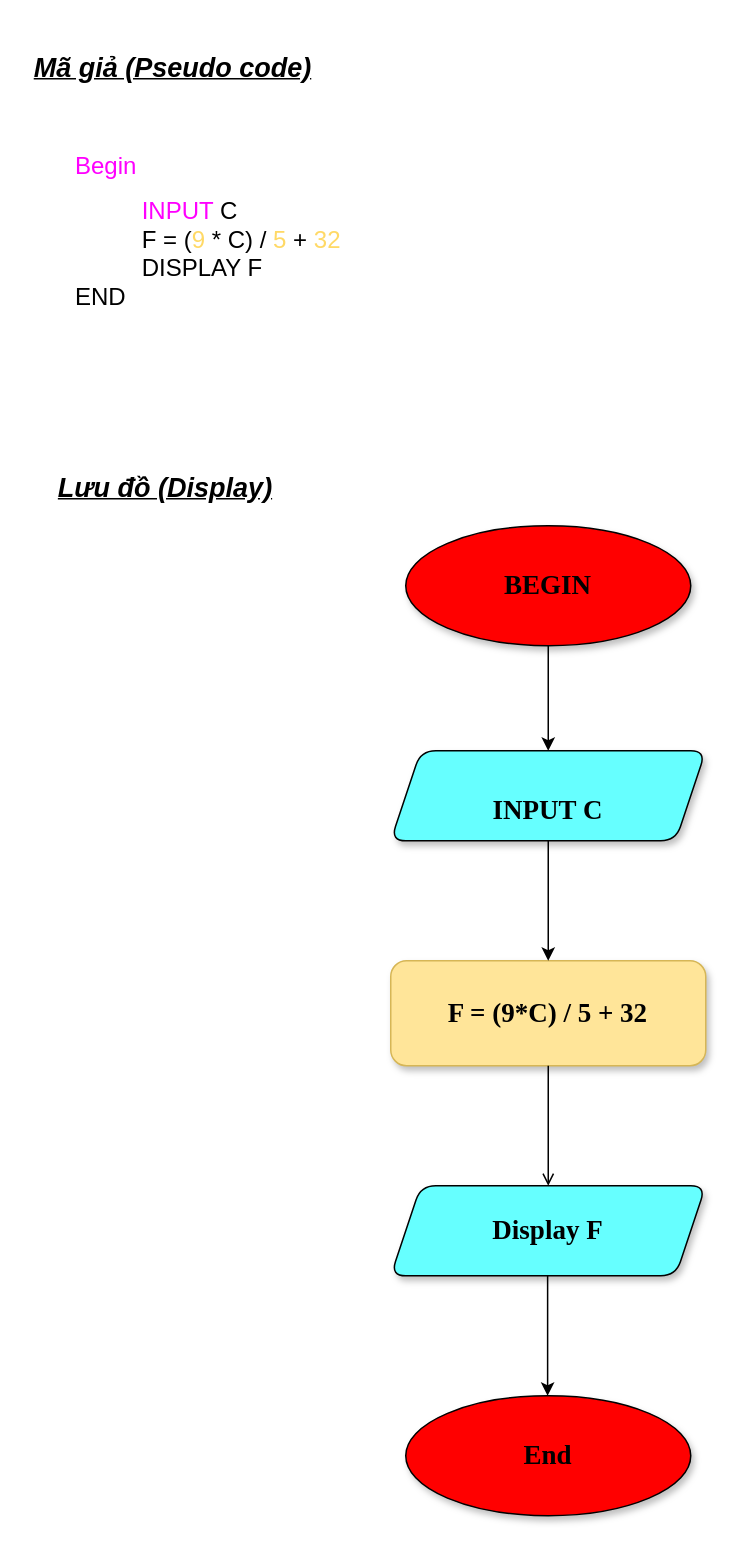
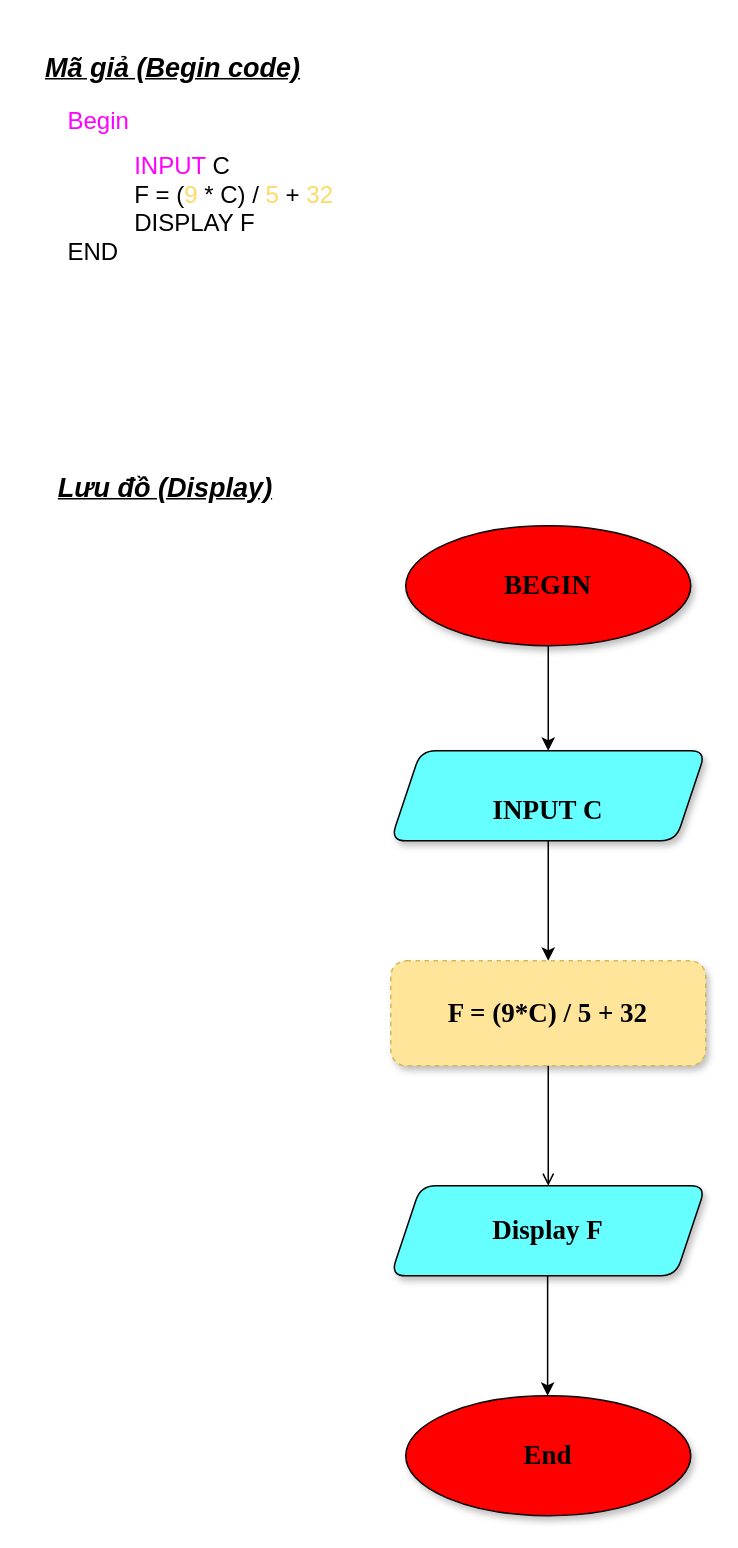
  <mxCell id="0" />
  <mxCell id="1" parent="0" />
  <mxCell id="2" value="" style="ellipse;whiteSpace=wrap;html=1;fillColor=#FF0000;shadow=1;sketch=0;" vertex="1" parent="1"><mxGeometry x="270" y="350" width="190" height="80" as="geometry" /></mxCell>
  <mxCell id="3" value="&lt;h2&gt;&lt;font face=&quot;Times New Roman&quot;&gt;BEGIN&lt;/font&gt;&lt;/h2&gt;" style="text;html=1;strokeColor=none;fillColor=none;align=center;verticalAlign=middle;whiteSpace=wrap;rounded=0;glass=0;" vertex="1" parent="1"><mxGeometry x="290" y="365" width="150" height="50" as="geometry" /></mxCell>
  <mxCell id="4" value="" style="shape=parallelogram;perimeter=parallelogramPerimeter;whiteSpace=wrap;html=1;fixedSize=1;fillColor=#66FFFF;sketch=0;rounded=1;shadow=1;" vertex="1" parent="1"><mxGeometry x="260" y="500" width="210" height="60" as="geometry" /></mxCell>
  <mxCell id="5" value="&lt;h2&gt;&lt;font face=&quot;Times New Roman&quot;&gt;INPUT C&lt;/font&gt;&lt;/h2&gt;" style="text;html=1;strokeColor=none;fillColor=none;align=center;verticalAlign=middle;whiteSpace=wrap;rounded=0;shadow=1;glass=0;sketch=0;" vertex="1" parent="1"><mxGeometry x="320" y="525" width="90" height="30" as="geometry" /></mxCell>
- <mxCell id="6" value="&lt;h2&gt;&lt;font face=&quot;Times New Roman&quot; style=&quot;font-size: 18px&quot;&gt;F = (9*C) / 5 + 32&lt;/font&gt;&lt;/h2&gt;" style="rounded=1;whiteSpace=wrap;html=1;shadow=1;glass=0;sketch=0;strokeColor=#d6b656;fillColor=#FFE599;" vertex="1" parent="1"><mxGeometry x="260" y="640" width="210" height="70" as="geometry" /></mxCell>
+ <mxCell id="6" value="&lt;h2&gt;&lt;font face=&quot;Times New Roman&quot; style=&quot;font-size: 18px&quot;&gt;F = (9*C) / 5 + 32&lt;/font&gt;&lt;/h2&gt;" style="rounded=1;whiteSpace=wrap;html=1;shadow=1;glass=0;sketch=0;strokeColor=#d6b656;fillColor=#FFE599;dashed=1;" vertex="1" parent="1"><mxGeometry x="260" y="640" width="210" height="70" as="geometry" /></mxCell>
  <mxCell id="7" value="&lt;h2&gt;&lt;font face=&quot;Times New Roman&quot;&gt;Display F&lt;/font&gt;&lt;/h2&gt;" style="shape=parallelogram;perimeter=parallelogramPerimeter;whiteSpace=wrap;html=1;fixedSize=1;fillColor=#66FFFF;sketch=0;rounded=1;shadow=1;" vertex="1" parent="1"><mxGeometry x="260" y="790" width="210" height="60" as="geometry" /></mxCell>
  <mxCell id="8" value="&lt;h2&gt;&lt;font face=&quot;Times New Roman&quot;&gt;End&lt;/font&gt;&lt;/h2&gt;" style="ellipse;whiteSpace=wrap;html=1;fillColor=#FF0000;shadow=1;sketch=0;" vertex="1" parent="1"><mxGeometry x="270" y="930" width="190" height="80" as="geometry" /></mxCell>
  <mxCell id="9" value="" style="endArrow=classic;html=1;exitX=0.5;exitY=1;exitDx=0;exitDy=0;entryX=0.5;entryY=0;entryDx=0;entryDy=0;" edge="1" parent="1" source="2" target="4"><mxGeometry width="50" height="50" relative="1" as="geometry"><mxPoint x="400" y="490" as="sourcePoint" /><mxPoint x="450" y="440" as="targetPoint" /></mxGeometry></mxCell>
  <mxCell id="10" value="" style="endArrow=classic;html=1;exitX=0.5;exitY=1;exitDx=0;exitDy=0;sketch=0;entryX=0.5;entryY=0;entryDx=0;entryDy=0;" edge="1" parent="1" source="4" target="6"><mxGeometry width="50" height="50" relative="1" as="geometry"><mxPoint x="375" y="440" as="sourcePoint" /><mxPoint x="365" y="617" as="targetPoint" /></mxGeometry></mxCell>
  <mxCell id="11" value="" style="endArrow=open;html=1;exitX=0.5;exitY=1;exitDx=0;exitDy=0;sketch=0;entryX=0.5;entryY=0;entryDx=0;entryDy=0;" edge="1" parent="1" source="6" target="7"><mxGeometry width="50" height="50" relative="1" as="geometry"><mxPoint x="375" y="710" as="sourcePoint" /><mxPoint x="375" y="790" as="targetPoint" /></mxGeometry></mxCell>
  <mxCell id="12" value="" style="endArrow=classic;html=1;exitX=0.5;exitY=1;exitDx=0;exitDy=0;sketch=0;entryX=0.5;entryY=0;entryDx=0;entryDy=0;" edge="1" parent="1"><mxGeometry width="50" height="50" relative="1" as="geometry"><mxPoint x="364.58" y="850" as="sourcePoint" /><mxPoint x="364.58" y="930" as="targetPoint" /></mxGeometry></mxCell>
  <mxCell id="13" value="&lt;h2&gt;&lt;i&gt;&lt;u&gt;Lưu đồ (Display)&lt;/u&gt;&lt;/i&gt;&lt;/h2&gt;" style="text;html=1;strokeColor=none;fillColor=none;align=center;verticalAlign=middle;whiteSpace=wrap;rounded=0;shadow=1;glass=0;sketch=0;" vertex="1" parent="1"><mxGeometry x="20" y="300" width="180" height="50" as="geometry" /></mxCell>
- <mxCell id="14" value="&lt;h2&gt;&lt;i&gt;&lt;u&gt;Mã giả (Pseudo code)&lt;/u&gt;&lt;/i&gt;&lt;/h2&gt;" style="text;html=1;strokeColor=none;fillColor=none;align=center;verticalAlign=middle;whiteSpace=wrap;rounded=0;shadow=1;glass=0;sketch=0;" vertex="1" parent="1"><mxGeometry x="20" y="20" width="190" height="50" as="geometry" /></mxCell>
- <mxCell id="15" value="&lt;h1 style=&quot;font-size: 16px&quot;&gt;&lt;span style=&quot;font-weight: normal&quot;&gt;&lt;font style=&quot;font-size: 16px&quot; color=&quot;#ff00ff&quot;&gt;Begin&lt;/font&gt;&lt;/span&gt;&lt;/h1&gt;&lt;div style=&quot;font-size: 16px&quot;&gt;&lt;font style=&quot;font-size: 16px&quot;&gt;&amp;nbsp; &amp;nbsp; &amp;nbsp; &amp;nbsp; &amp;nbsp; &lt;font color=&quot;#ff00ff&quot;&gt;INPUT&lt;/font&gt; C&lt;/font&gt;&lt;/div&gt;&lt;div style=&quot;font-size: 16px&quot;&gt;&lt;font style=&quot;font-size: 16px&quot;&gt;&amp;nbsp; &amp;nbsp; &amp;nbsp; &amp;nbsp; &amp;nbsp; F = (&lt;font color=&quot;#ffd966&quot;&gt;9&lt;/font&gt; * C) / &lt;font color=&quot;#ffd966&quot;&gt;5&lt;/font&gt; + &lt;font color=&quot;#ffd966&quot;&gt;32&lt;/font&gt;&lt;/font&gt;&lt;/div&gt;&lt;div style=&quot;font-size: 16px&quot;&gt;&lt;font style=&quot;font-size: 16px&quot;&gt;&amp;nbsp; &amp;nbsp; &amp;nbsp; &amp;nbsp; &amp;nbsp; DISPLAY F&lt;/font&gt;&lt;/div&gt;&lt;div style=&quot;font-size: 16px&quot;&gt;&lt;font style=&quot;font-size: 16px&quot;&gt;END&lt;/font&gt;&lt;/div&gt;&lt;div style=&quot;font-size: 16px&quot;&gt;&lt;br&gt;&lt;/div&gt;" style="text;html=1;strokeColor=none;fillColor=none;spacing=5;spacingTop=-20;whiteSpace=wrap;overflow=hidden;rounded=0;shadow=1;glass=0;sketch=0;" vertex="1" parent="1"><mxGeometry x="45" y="100" width="210" height="140" as="geometry" /></mxCell>
+ <mxCell id="14" value="&lt;h2&gt;&lt;i&gt;&lt;u&gt;Mã giả (Begin code)&lt;/u&gt;&lt;/i&gt;&lt;/h2&gt;" style="text;html=1;strokeColor=none;fillColor=none;align=center;verticalAlign=middle;whiteSpace=wrap;rounded=0;shadow=1;glass=0;sketch=0;" vertex="1" parent="1"><mxGeometry x="20" y="20" width="190" height="50" as="geometry" /></mxCell>
+ <mxCell id="15" value="&lt;h1 style=&quot;font-size: 16px&quot;&gt;&lt;span style=&quot;font-weight: normal&quot;&gt;&lt;font style=&quot;font-size: 16px&quot; color=&quot;#ff00ff&quot;&gt;Begin&lt;/font&gt;&lt;/span&gt;&lt;/h1&gt;&lt;div style=&quot;font-size: 16px&quot;&gt;&lt;font style=&quot;font-size: 16px&quot;&gt;&amp;nbsp; &amp;nbsp; &amp;nbsp; &amp;nbsp; &amp;nbsp; &lt;font color=&quot;#ff00ff&quot;&gt;INPUT&lt;/font&gt; C&lt;/font&gt;&lt;/div&gt;&lt;div style=&quot;font-size: 16px&quot;&gt;&lt;font style=&quot;font-size: 16px&quot;&gt;&amp;nbsp; &amp;nbsp; &amp;nbsp; &amp;nbsp; &amp;nbsp; F = (&lt;font color=&quot;#ffd966&quot;&gt;9&lt;/font&gt; * C) / &lt;font color=&quot;#ffd966&quot;&gt;5&lt;/font&gt; + &lt;font color=&quot;#ffd966&quot;&gt;32&lt;/font&gt;&lt;/font&gt;&lt;/div&gt;&lt;div style=&quot;font-size: 16px&quot;&gt;&lt;font style=&quot;font-size: 16px&quot;&gt;&amp;nbsp; &amp;nbsp; &amp;nbsp; &amp;nbsp; &amp;nbsp; DISPLAY F&lt;/font&gt;&lt;/div&gt;&lt;div style=&quot;font-size: 16px&quot;&gt;&lt;font style=&quot;font-size: 16px&quot;&gt;END&lt;/font&gt;&lt;/div&gt;&lt;div style=&quot;font-size: 16px&quot;&gt;&lt;br&gt;&lt;/div&gt;" style="text;html=1;strokeColor=none;fillColor=none;spacing=5;spacingTop=-20;whiteSpace=wrap;overflow=hidden;rounded=0;shadow=1;glass=0;sketch=0;" vertex="1" parent="1"><mxGeometry x="40" y="70" width="210" height="140" as="geometry" /></mxCell>
